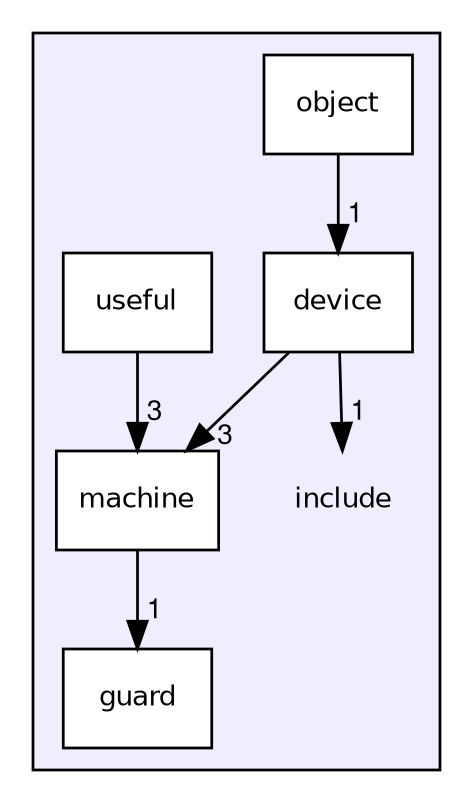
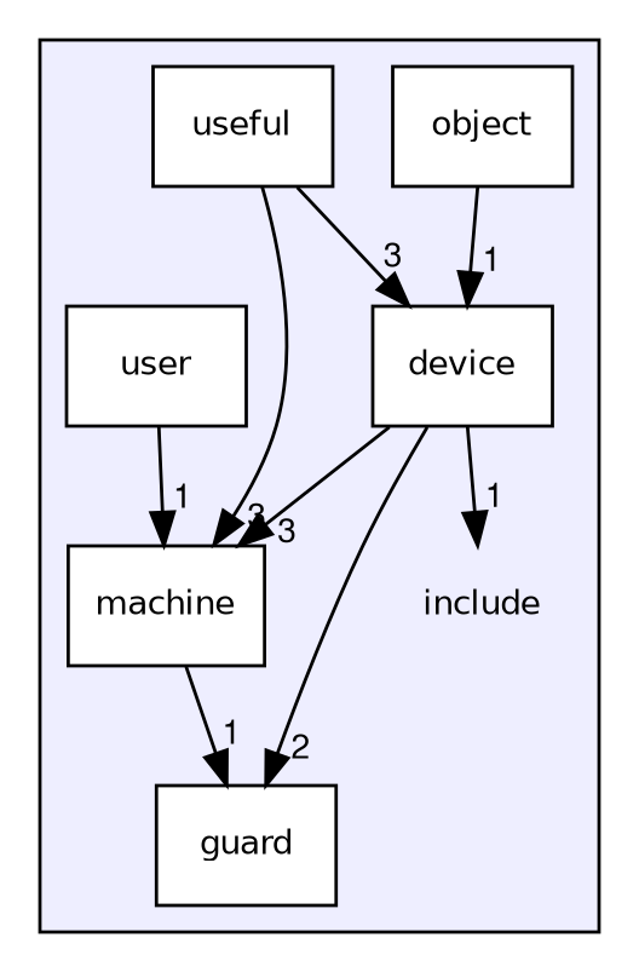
  digraph {
    compound=true
    fontname="DejaVu Sans"
    node [fontname="DejaVu Sans" fontsize=10 shape=box color=black fillcolor=white style=filled]
    edge [fontname="DejaVu Sans" headlabel=1 labeldistance=1.5 labelfontname=FreeSans labelfontsize=10]
    n1 [label=include shape=plaintext color="" fillcolor="" style=""]
    n2 [label=device]
    n3 [label=guard]
    n4 [label=machine]
    n5 [label=object]
    n6 [label=useful]
+   n7 [label=user]
    subgraph cluster_1 {
      bgcolor="#eeeeff"
      pencolor=black
      n1
      n2
      n3
      n4
      n5
      n6
+     n7
    }
    n2 -> n1
+   n2 -> n3 [headlabel=2]
    n2 -> n4 [headlabel=3]
    n4 -> n3
    n5 -> n2
+   n6 -> n2 [headlabel=3]
    n6 -> n4 [headlabel=3]
+   n7 -> n4
  }
